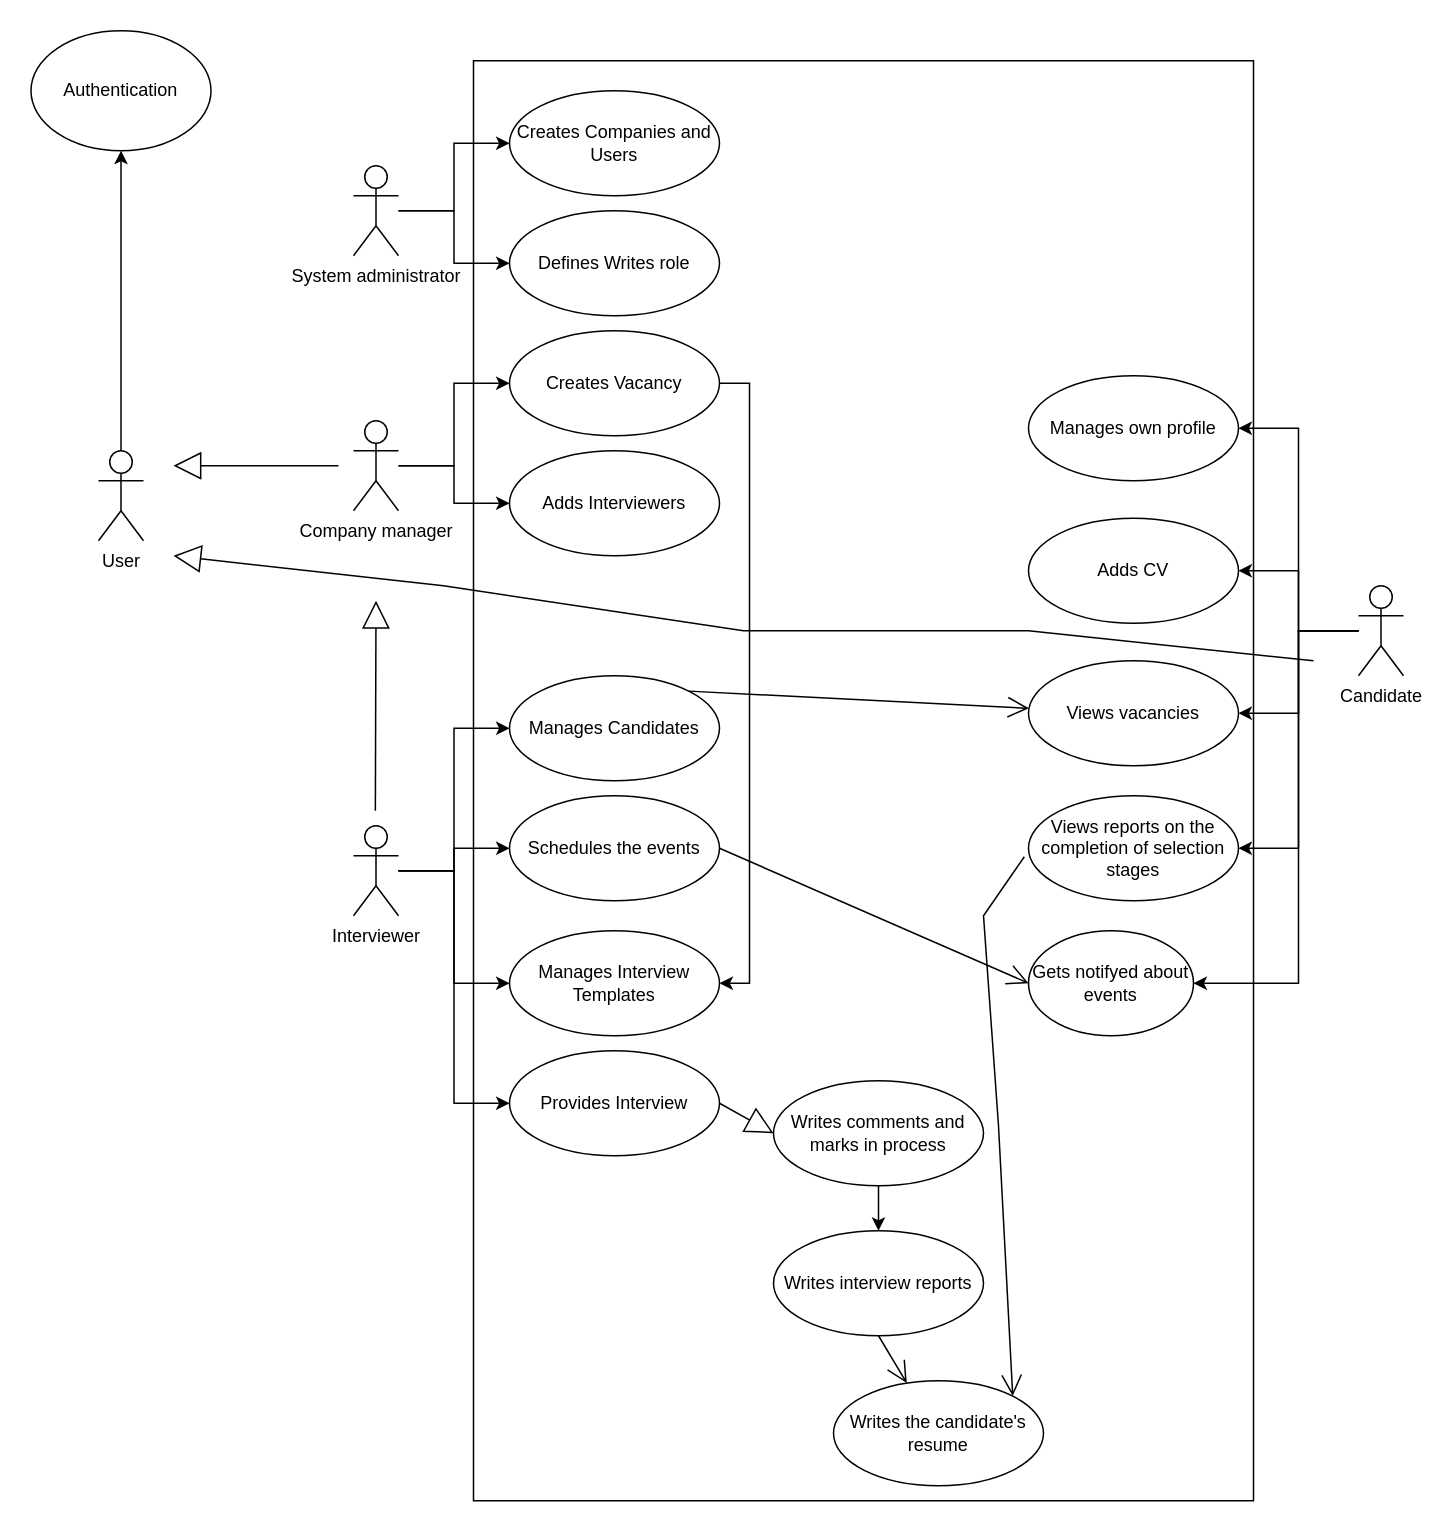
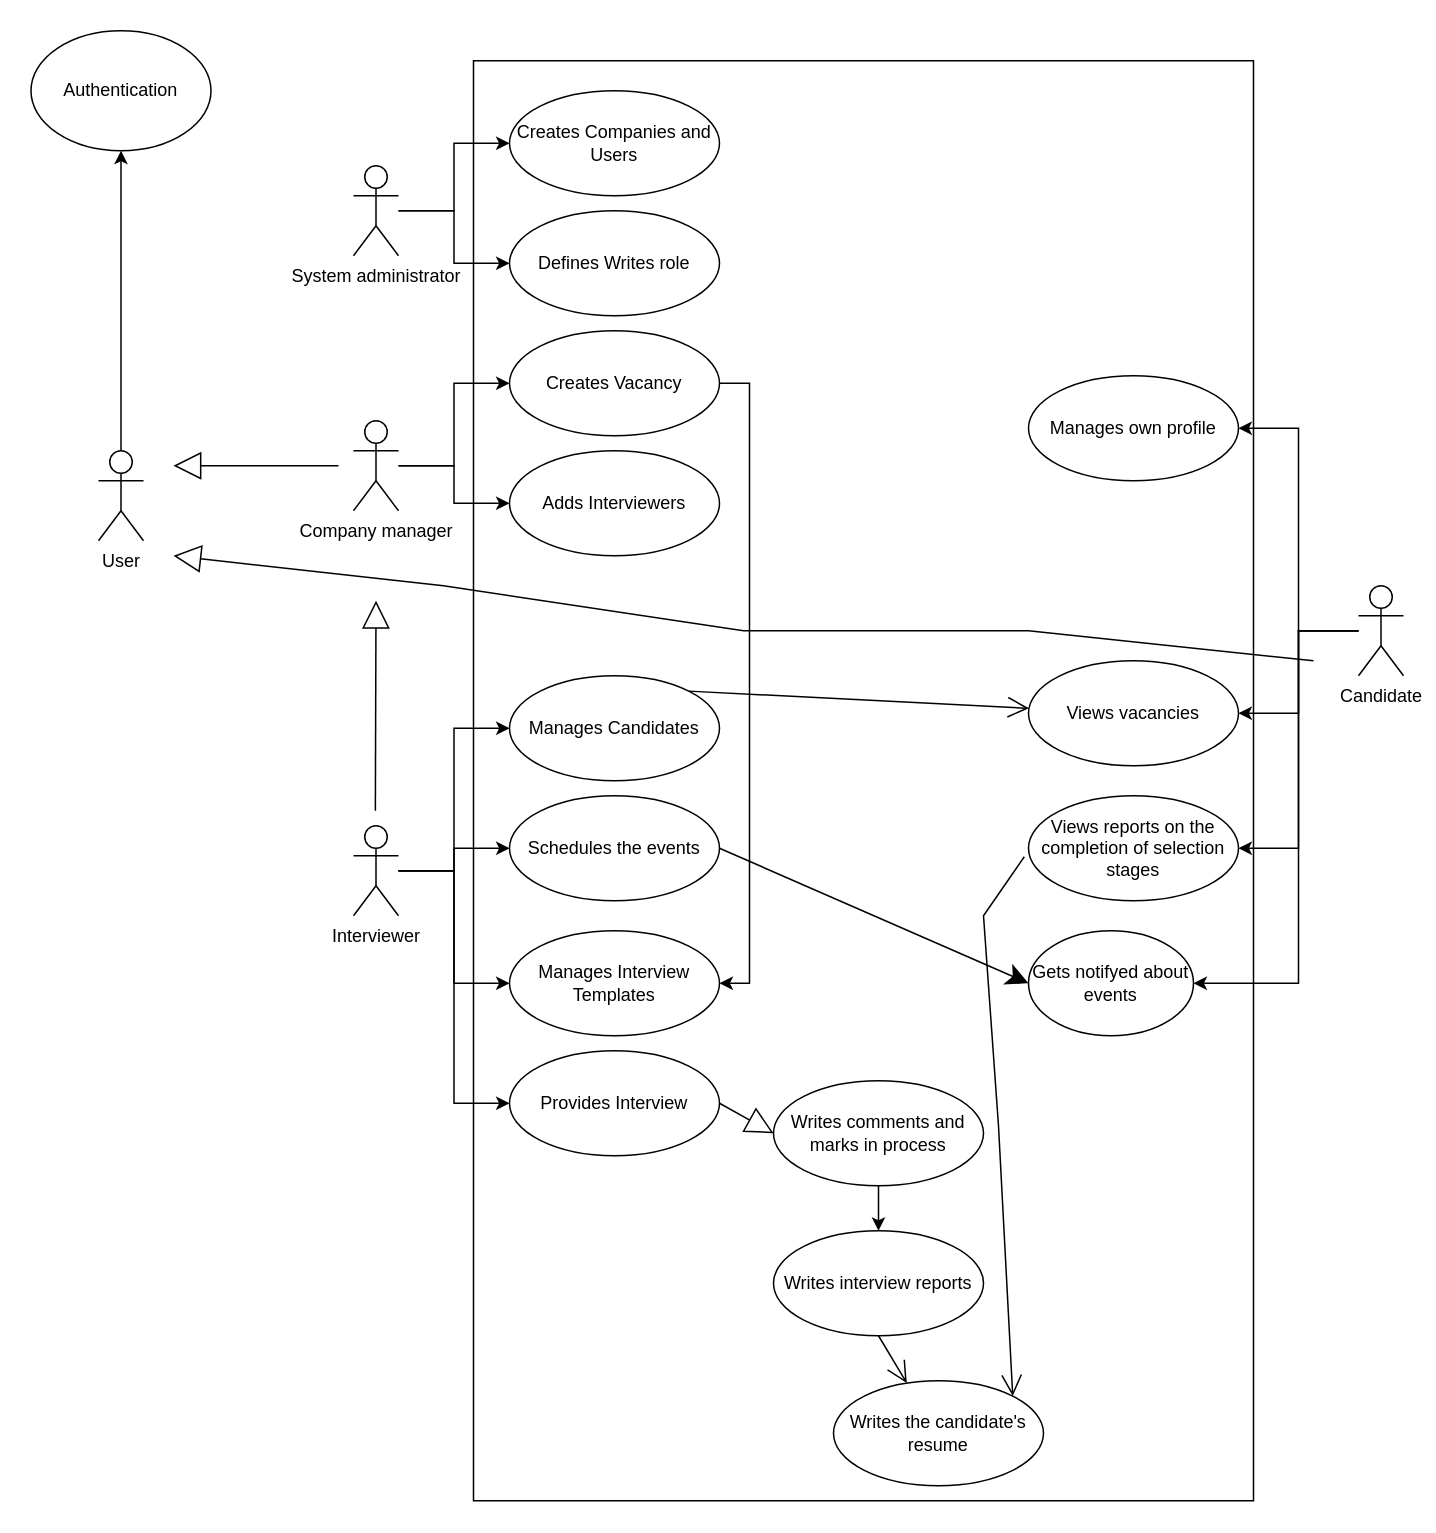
  <mxCell id="0" />
  <mxCell id="1" parent="0" />
  <mxCell id="2" value="" style="html=1;whiteSpace=wrap;movable=0;resizable=0;rotatable=0;deletable=0;editable=0;locked=1;connectable=0;" parent="1" vertex="1"><mxGeometry x="315" y="40" width="520" height="960" as="geometry" /></mxCell>
  <mxCell id="3" style="edgeStyle=orthogonalEdgeStyle;rounded=0;orthogonalLoop=1;jettySize=auto;html=1;entryX=0;entryY=0.5;entryDx=0;entryDy=0;" parent="1" source="5" target="23" edge="1"><mxGeometry relative="1" as="geometry" /></mxCell>
  <mxCell id="4" style="edgeStyle=orthogonalEdgeStyle;rounded=0;orthogonalLoop=1;jettySize=auto;html=1;entryX=0;entryY=0.5;entryDx=0;entryDy=0;" parent="1" source="5" target="24" edge="1"><mxGeometry relative="1" as="geometry" /></mxCell>
  <mxCell id="5" value="Company manager" style="shape=umlActor;verticalLabelPosition=bottom;verticalAlign=top;html=1;outlineConnect=0;" parent="1" vertex="1"><mxGeometry x="235" y="280" width="30" height="60" as="geometry" /></mxCell>
  <mxCell id="6" style="edgeStyle=orthogonalEdgeStyle;rounded=0;orthogonalLoop=1;jettySize=auto;html=1;entryX=0;entryY=0.5;entryDx=0;entryDy=0;" parent="1" source="8" target="15" edge="1"><mxGeometry relative="1" as="geometry" /></mxCell>
  <mxCell id="7" style="edgeStyle=orthogonalEdgeStyle;rounded=0;orthogonalLoop=1;jettySize=auto;html=1;" parent="1" source="8" target="35" edge="1"><mxGeometry relative="1" as="geometry" /></mxCell>
  <mxCell id="8" value="System administrator" style="shape=umlActor;verticalLabelPosition=bottom;verticalAlign=top;html=1;outlineConnect=0;" parent="1" vertex="1"><mxGeometry x="235" y="110" width="30" height="60" as="geometry" /></mxCell>
  <mxCell id="9" style="edgeStyle=orthogonalEdgeStyle;rounded=0;orthogonalLoop=1;jettySize=auto;html=1;entryX=1;entryY=0.5;entryDx=0;entryDy=0;" parent="1" source="14" target="34" edge="1"><mxGeometry relative="1" as="geometry" /></mxCell>
  <mxCell id="10" style="edgeStyle=orthogonalEdgeStyle;rounded=0;orthogonalLoop=1;jettySize=auto;html=1;entryX=1;entryY=0.5;entryDx=0;entryDy=0;" parent="1" source="14" target="33" edge="1"><mxGeometry relative="1" as="geometry" /></mxCell>
- <mxCell id="11" style="edgeStyle=orthogonalEdgeStyle;rounded=0;orthogonalLoop=1;jettySize=auto;html=1;" parent="1" source="14" target="32" edge="1"><mxGeometry relative="1" as="geometry" /></mxCell>
  <mxCell id="12" style="edgeStyle=orthogonalEdgeStyle;rounded=0;orthogonalLoop=1;jettySize=auto;html=1;entryX=1;entryY=0.5;entryDx=0;entryDy=0;" parent="1" source="14" target="31" edge="1"><mxGeometry relative="1" as="geometry" /></mxCell>
  <mxCell id="13" style="edgeStyle=orthogonalEdgeStyle;rounded=0;orthogonalLoop=1;jettySize=auto;html=1;entryX=1;entryY=0.5;entryDx=0;entryDy=0;" edge="1" parent="1" target="44"><mxGeometry relative="1" as="geometry"><mxPoint x="905" y="420" as="sourcePoint" /><Array as="points"><mxPoint x="905" y="420" /><mxPoint x="865" y="420" /><mxPoint x="865" y="655" /></Array></mxGeometry></mxCell>
  <mxCell id="14" value="Candidate" style="shape=umlActor;verticalLabelPosition=bottom;verticalAlign=top;html=1;outlineConnect=0;" parent="1" vertex="1"><mxGeometry x="905" y="390" width="30" height="60" as="geometry" /></mxCell>
  <mxCell id="15" value="Creates Companies and Users" style="ellipse;whiteSpace=wrap;html=1;" parent="1" vertex="1"><mxGeometry x="339" y="60" width="140" height="70" as="geometry" /></mxCell>
  <mxCell id="16" value="Manages Interview Templates" style="ellipse;whiteSpace=wrap;html=1;" parent="1" vertex="1"><mxGeometry x="339" y="620" width="140" height="70" as="geometry" /></mxCell>
  <mxCell id="17" style="edgeStyle=orthogonalEdgeStyle;rounded=0;orthogonalLoop=1;jettySize=auto;html=1;entryX=0;entryY=0.5;entryDx=0;entryDy=0;" parent="1" source="21" target="25" edge="1"><mxGeometry relative="1" as="geometry" /></mxCell>
  <mxCell id="18" style="edgeStyle=orthogonalEdgeStyle;rounded=0;orthogonalLoop=1;jettySize=auto;html=1;entryX=0;entryY=0.5;entryDx=0;entryDy=0;" parent="1" source="21" target="16" edge="1"><mxGeometry relative="1" as="geometry" /></mxCell>
  <mxCell id="19" style="edgeStyle=orthogonalEdgeStyle;rounded=0;orthogonalLoop=1;jettySize=auto;html=1;entryX=0;entryY=0.5;entryDx=0;entryDy=0;" parent="1" source="21" target="26" edge="1"><mxGeometry relative="1" as="geometry" /></mxCell>
  <mxCell id="20" style="edgeStyle=orthogonalEdgeStyle;rounded=0;orthogonalLoop=1;jettySize=auto;html=1;entryX=0;entryY=0.5;entryDx=0;entryDy=0;" parent="1" source="21" target="36" edge="1"><mxGeometry relative="1" as="geometry" /></mxCell>
  <mxCell id="21" value="Interviewer" style="shape=umlActor;verticalLabelPosition=bottom;verticalAlign=top;html=1;" parent="1" vertex="1"><mxGeometry x="235" y="550" width="30" height="60" as="geometry" /></mxCell>
  <mxCell id="22" style="edgeStyle=orthogonalEdgeStyle;rounded=0;orthogonalLoop=1;jettySize=auto;html=1;exitX=1;exitY=0.5;exitDx=0;exitDy=0;entryX=1;entryY=0.5;entryDx=0;entryDy=0;" edge="1" parent="1" source="23" target="16"><mxGeometry relative="1" as="geometry" /></mxCell>
  <mxCell id="23" value="Creates Vacancy" style="ellipse;whiteSpace=wrap;html=1;" parent="1" vertex="1"><mxGeometry x="339" y="220" width="140" height="70" as="geometry" /></mxCell>
  <mxCell id="24" value="Adds Interviewers" style="ellipse;whiteSpace=wrap;html=1;" parent="1" vertex="1"><mxGeometry x="339" y="300" width="140" height="70" as="geometry" /></mxCell>
  <mxCell id="25" value="Manages Candidates" style="ellipse;whiteSpace=wrap;html=1;" parent="1" vertex="1"><mxGeometry x="339" y="450" width="140" height="70" as="geometry" /></mxCell>
  <mxCell id="26" value="Provides Interview" style="ellipse;whiteSpace=wrap;html=1;" parent="1" vertex="1"><mxGeometry x="339" y="700" width="140" height="70" as="geometry" /></mxCell>
  <mxCell id="27" style="edgeStyle=orthogonalEdgeStyle;rounded=0;orthogonalLoop=1;jettySize=auto;html=1;entryX=0.5;entryY=0;entryDx=0;entryDy=0;" parent="1" source="28" target="29" edge="1"><mxGeometry relative="1" as="geometry" /></mxCell>
  <mxCell id="28" value="Writes comments and marks in process" style="ellipse;whiteSpace=wrap;html=1;" parent="1" vertex="1"><mxGeometry x="515" y="720" width="140" height="70" as="geometry" /></mxCell>
  <mxCell id="29" value="Writes interview reports" style="ellipse;whiteSpace=wrap;html=1;" parent="1" vertex="1"><mxGeometry x="515" y="820" width="140" height="70" as="geometry" /></mxCell>
  <mxCell id="30" value="Writes the candidate's resume" style="ellipse;whiteSpace=wrap;html=1;" parent="1" vertex="1"><mxGeometry x="555" y="920" width="140" height="70" as="geometry" /></mxCell>
  <mxCell id="31" value="Manages own profile" style="ellipse;whiteSpace=wrap;html=1;" parent="1" vertex="1"><mxGeometry x="685" y="250" width="140" height="70" as="geometry" /></mxCell>
- <mxCell id="32" value="Adds CV" style="ellipse;whiteSpace=wrap;html=1;" parent="1" vertex="1"><mxGeometry x="685" y="345" width="140" height="70" as="geometry" /></mxCell>
  <mxCell id="33" value="Views vacancies" style="ellipse;whiteSpace=wrap;html=1;" parent="1" vertex="1"><mxGeometry x="685" y="440" width="140" height="70" as="geometry" /></mxCell>
  <mxCell id="34" value="Views reports on the completion of selection stages" style="ellipse;whiteSpace=wrap;html=1;" parent="1" vertex="1"><mxGeometry x="685" y="530" width="140" height="70" as="geometry" /></mxCell>
  <mxCell id="35" value="Defines Writes role" style="ellipse;whiteSpace=wrap;html=1;" parent="1" vertex="1"><mxGeometry x="339" y="140" width="140" height="70" as="geometry" /></mxCell>
  <mxCell id="36" value="Schedules&amp;nbsp;the events" style="ellipse;whiteSpace=wrap;html=1;" parent="1" vertex="1"><mxGeometry x="339" y="530" width="140" height="70" as="geometry" /></mxCell>
  <mxCell id="37" style="edgeStyle=orthogonalEdgeStyle;rounded=0;orthogonalLoop=1;jettySize=auto;html=1;entryX=0.5;entryY=1;entryDx=0;entryDy=0;" edge="1" parent="1" source="38" target="39"><mxGeometry relative="1" as="geometry" /></mxCell>
  <mxCell id="38" value="User" style="shape=umlActor;verticalLabelPosition=bottom;verticalAlign=top;html=1;outlineConnect=0;" vertex="1" parent="1"><mxGeometry y="300" width="30" height="60" as="geometry" x="65" /></mxCell>
  <mxCell id="39" value="Authentication" style="ellipse;whiteSpace=wrap;html=1;" vertex="1" parent="1"><mxGeometry x="20" y="20" width="120" height="80" as="geometry" /></mxCell>
  <mxCell id="40" value="" style="endArrow=block;endSize=16;endFill=0;html=1;rounded=0;" edge="1" parent="1"><mxGeometry width="160" relative="1" as="geometry"><mxPoint x="225" y="310" as="sourcePoint" /><mxPoint x="115" y="310" as="targetPoint" /></mxGeometry></mxCell>
  <mxCell id="41" value="" style="endArrow=block;endSize=16;endFill=0;html=1;rounded=0;" edge="1" parent="1"><mxGeometry width="160" relative="1" as="geometry"><mxPoint x="249.58" y="540" as="sourcePoint" /><mxPoint x="250" y="400" as="targetPoint" /></mxGeometry></mxCell>
  <mxCell id="42" value="" style="endArrow=block;endSize=16;endFill=0;html=1;rounded=0;" edge="1" parent="1"><mxGeometry width="160" relative="1" as="geometry"><mxPoint x="875" y="440" as="sourcePoint" /><mxPoint x="115" y="370" as="targetPoint" /><Array as="points"><mxPoint x="685" y="420" /><mxPoint x="495" y="420" /><mxPoint x="295" y="390" /></Array></mxGeometry></mxCell>
  <mxCell id="43" value="" style="endArrow=open;endFill=1;endSize=12;html=1;rounded=0;exitX=1;exitY=0;exitDx=0;exitDy=0;" edge="1" parent="1" source="25" target="33"><mxGeometry width="160" relative="1" as="geometry"><mxPoint x="285" y="550" as="sourcePoint" /><mxPoint x="445" y="550" as="targetPoint" /></mxGeometry></mxCell>
  <mxCell id="44" value="Gets notifyed about events" style="ellipse;whiteSpace=wrap;html=1;" vertex="1" parent="1"><mxGeometry x="685" y="620" width="110" height="70" as="geometry" /></mxCell>
- <mxCell id="45" value="" style="endArrow=open;endFill=1;endSize=12;html=1;rounded=0;entryX=0;entryY=0.5;entryDx=0;entryDy=0;exitX=1;exitY=0.5;exitDx=0;exitDy=0;" edge="1" parent="1" source="36" target="44"><mxGeometry width="160" relative="1" as="geometry"><mxPoint x="468" y="550" as="sourcePoint" /><mxPoint x="675" y="390" as="targetPoint" /></mxGeometry></mxCell>
+ <mxCell id="45" value="" style="endArrow=classic;endFill=1;endSize=12;html=1;rounded=0;entryX=0;entryY=0.5;entryDx=0;entryDy=0;exitX=1;exitY=0.5;exitDx=0;exitDy=0;" edge="1" parent="1" source="36" target="44"><mxGeometry width="160" relative="1" as="geometry"><mxPoint x="468" y="550" as="sourcePoint" /><mxPoint x="675" y="390" as="targetPoint" /></mxGeometry></mxCell>
  <mxCell id="46" value="" style="endArrow=block;endSize=16;endFill=0;html=1;rounded=0;entryX=0;entryY=0.5;entryDx=0;entryDy=0;exitX=1;exitY=0.5;exitDx=0;exitDy=0;" edge="1" parent="1" source="26" target="28"><mxGeometry width="160" relative="1" as="geometry"><mxPoint x="235" y="560" as="sourcePoint" /><mxPoint x="125" y="410" as="targetPoint" /></mxGeometry></mxCell>
  <mxCell id="47" value="" style="endArrow=open;endFill=1;endSize=12;html=1;rounded=0;exitX=-0.02;exitY=0.581;exitDx=0;exitDy=0;exitPerimeter=0;entryX=1;entryY=0;entryDx=0;entryDy=0;" edge="1" parent="1" source="34" target="30"><mxGeometry width="160" relative="1" as="geometry"><mxPoint x="525" y="780" as="sourcePoint" /><mxPoint x="685" y="780" as="targetPoint" /><Array as="points"><mxPoint x="655" y="610" /><mxPoint x="665" y="750" /></Array></mxGeometry></mxCell>
  <mxCell id="48" value="" style="endArrow=open;endFill=1;endSize=12;html=1;rounded=0;exitX=0.5;exitY=1;exitDx=0;exitDy=0;entryX=0.349;entryY=0.021;entryDx=0;entryDy=0;entryPerimeter=0;" edge="1" parent="1" source="29" target="30"><mxGeometry width="160" relative="1" as="geometry"><mxPoint x="525" y="780" as="sourcePoint" /><mxPoint x="685" y="780" as="targetPoint" /></mxGeometry></mxCell>
